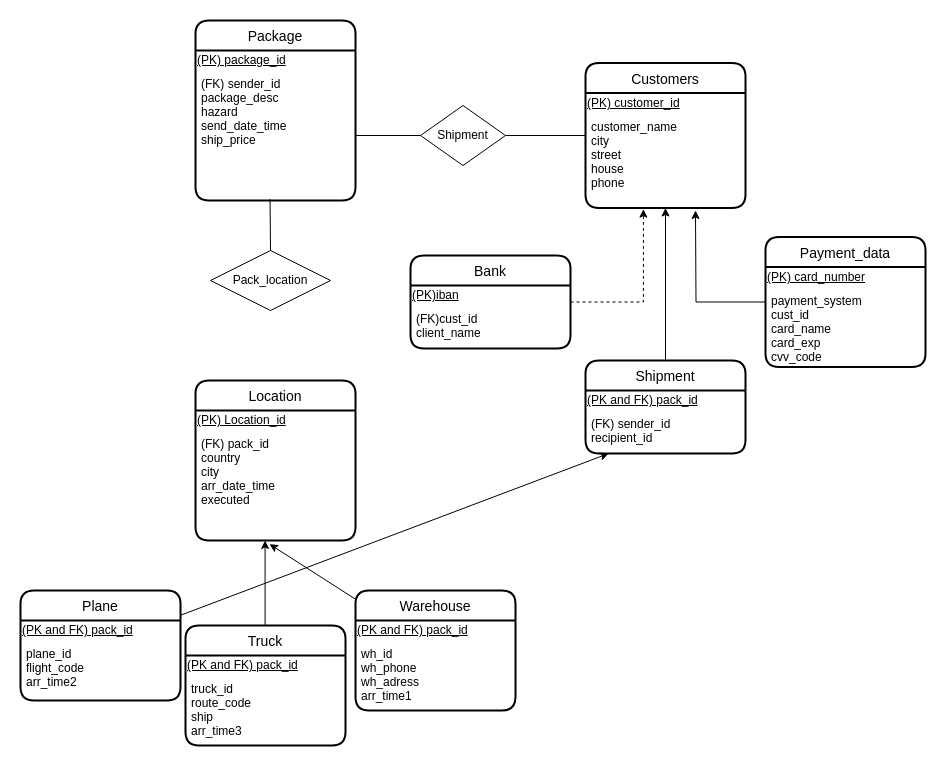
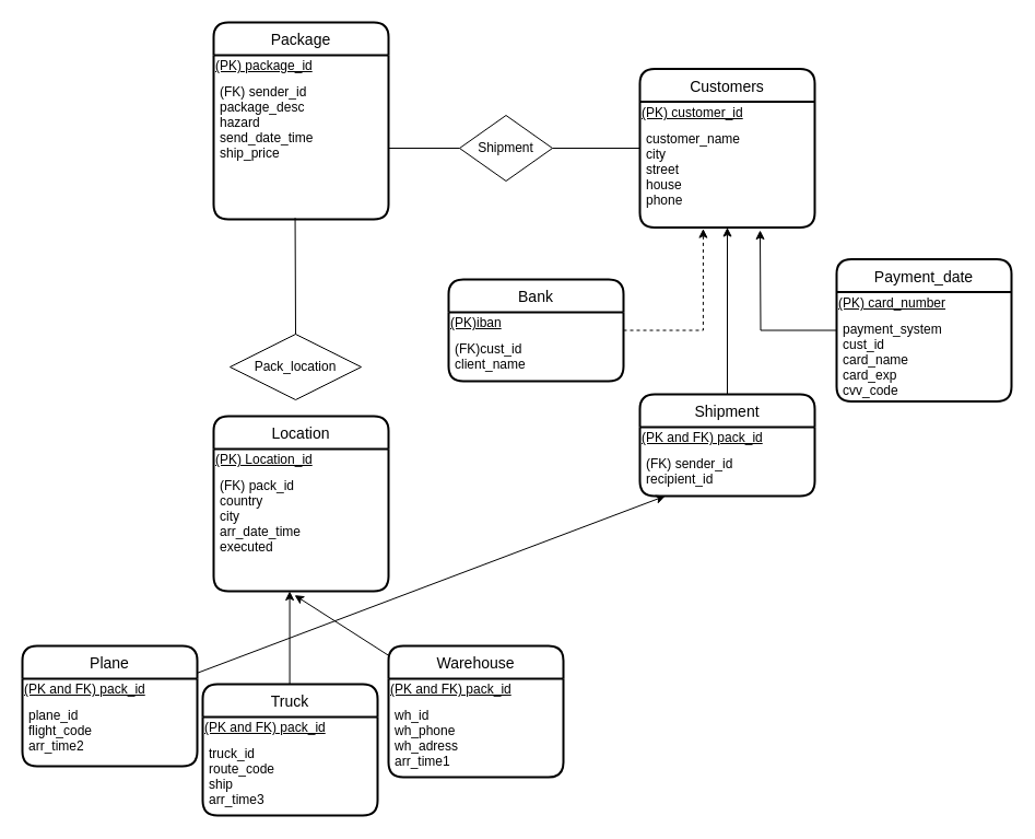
  <mxCell id="0" />
  <mxCell id="1" parent="0" />
  <mxCell id="2" value="Package" style="swimlane;childLayout=stackLayout;horizontal=1;startSize=30;horizontalStack=0;rounded=1;fontSize=14;fontStyle=0;strokeWidth=2;resizeParent=0;resizeLast=1;shadow=0;dashed=0;align=center;" parent="1" vertex="1"><mxGeometry x="195" y="20" width="160" height="180" as="geometry" /></mxCell>
  <mxCell id="3" value="&lt;div&gt;&lt;span&gt;&lt;u&gt;(PK) package_id&lt;/u&gt;&lt;/span&gt;&lt;/div&gt;" style="text;html=1;align=left;verticalAlign=middle;resizable=0;points=[];autosize=1;strokeColor=none;fillColor=none;fontFamily=Helvetica;" parent="2" vertex="1"><mxGeometry y="30" width="160" height="20" as="geometry" /></mxCell>
  <mxCell id="4" value="(FK) sender_id&#10;package_desc&#10;hazard&#10;send_date_time&#10;ship_price" style="align=left;strokeColor=none;fillColor=none;spacingLeft=4;fontSize=12;verticalAlign=top;resizable=0;rotatable=0;part=1;" parent="2" vertex="1"><mxGeometry y="50" width="160" height="130" as="geometry" /></mxCell>
  <mxCell id="5" value="Customers" style="swimlane;childLayout=stackLayout;horizontal=1;startSize=30;horizontalStack=0;rounded=1;fontSize=14;fontStyle=0;strokeWidth=2;resizeParent=0;resizeLast=1;shadow=0;dashed=0;align=center;" parent="1" vertex="1"><mxGeometry x="585" y="62.5" width="160" height="145" as="geometry" /></mxCell>
  <mxCell id="6" value="&lt;u&gt;(PK) customer_id&lt;/u&gt;" style="text;html=1;align=left;verticalAlign=middle;resizable=0;points=[];autosize=1;strokeColor=none;fillColor=none;fontFamily=Helvetica;" parent="5" vertex="1"><mxGeometry y="30" width="160" height="20" as="geometry" /></mxCell>
  <mxCell id="7" value="customer_name&#10;city&#10;street&#10;house&#10;phone&#10;" style="align=left;strokeColor=none;fillColor=none;spacingLeft=4;fontSize=12;verticalAlign=top;resizable=0;rotatable=0;part=1;fontStyle=0;fontFamily=Helvetica;" parent="5" vertex="1"><mxGeometry y="50" width="160" height="95" as="geometry" /></mxCell>
  <mxCell id="8" value="Shipment" style="shape=rhombus;perimeter=rhombusPerimeter;whiteSpace=wrap;html=1;align=center;" parent="1" vertex="1"><mxGeometry x="420" y="105" width="85" height="60" as="geometry" /></mxCell>
  <mxCell id="9" value="Location" style="swimlane;childLayout=stackLayout;horizontal=1;startSize=30;horizontalStack=0;rounded=1;fontSize=14;fontStyle=0;strokeWidth=2;resizeParent=0;resizeLast=1;shadow=0;dashed=0;align=center;" parent="1" vertex="1"><mxGeometry x="195" y="380" width="160" height="160" as="geometry" /></mxCell>
  <mxCell id="10" value="&lt;u&gt;(PK) Location_id&lt;/u&gt;" style="text;html=1;align=left;verticalAlign=middle;resizable=0;points=[];autosize=1;strokeColor=none;fillColor=none;fontFamily=Helvetica;" parent="9" vertex="1"><mxGeometry y="30" width="160" height="20" as="geometry" /></mxCell>
  <mxCell id="11" value="(FK) pack_id&#10;country&#10;city&#10;arr_date_time&#10;executed" style="align=left;strokeColor=none;fillColor=none;spacingLeft=4;fontSize=12;verticalAlign=top;resizable=0;rotatable=0;part=1;" parent="9" vertex="1"><mxGeometry y="50" width="160" height="110" as="geometry" /></mxCell>
  <mxCell id="12" style="edgeStyle=none;rounded=1;orthogonalLoop=1;jettySize=auto;html=1;entryX=0.463;entryY=1.033;entryDx=0;entryDy=0;entryPerimeter=0;fontFamily=Helvetica;" parent="1" source="13" target="11" edge="1"><mxGeometry relative="1" as="geometry" /></mxCell>
  <mxCell id="13" value="Warehouse" style="swimlane;childLayout=stackLayout;horizontal=1;startSize=30;horizontalStack=0;rounded=1;fontSize=14;fontStyle=0;strokeWidth=2;resizeParent=0;resizeLast=1;shadow=0;dashed=0;align=center;fontFamily=Helvetica;" parent="1" vertex="1"><mxGeometry x="355" y="590" width="160" height="120" as="geometry"><mxRectangle x="-40" y="775" width="100" height="30" as="alternateBounds" /></mxGeometry></mxCell>
  <mxCell id="14" value="&lt;u&gt;(PK and FK) pack_id&lt;/u&gt;" style="text;html=1;align=left;verticalAlign=middle;resizable=0;points=[];autosize=1;strokeColor=none;fillColor=none;fontFamily=Helvetica;" parent="13" vertex="1"><mxGeometry y="30" width="160" height="20" as="geometry" /></mxCell>
  <mxCell id="15" value="wh_id&#10;wh_phone&#10;wh_adress&#10;arr_time1" style="align=left;strokeColor=none;fillColor=none;spacingLeft=4;fontSize=12;verticalAlign=top;resizable=0;rotatable=0;part=1;fontFamily=Helvetica;" parent="13" vertex="1"><mxGeometry y="50" width="160" height="70" as="geometry" /></mxCell>
- <mxCell id="16" value="Pack_location" style="shape=rhombus;perimeter=rhombusPerimeter;whiteSpace=wrap;html=1;align=center;fontFamily=Helvetica;" parent="1" vertex="1"><mxGeometry x="210" y="250" width="120" height="60" as="geometry" /></mxCell>
+ <mxCell id="16" value="Pack_location" style="shape=rhombus;perimeter=rhombusPerimeter;whiteSpace=wrap;html=1;align=center;fontFamily=Helvetica;" parent="1" vertex="1"><mxGeometry x="210" y="305" width="120" height="60" as="geometry" /></mxCell>
  <mxCell id="17" value="" style="endArrow=none;html=1;rounded=0;fontFamily=Helvetica;entryX=0.5;entryY=0;entryDx=0;entryDy=0;exitX=0.466;exitY=0.99;exitDx=0;exitDy=0;exitPerimeter=0;" parent="1" source="4" target="16" edge="1"><mxGeometry relative="1" as="geometry"><mxPoint x="160" y="215" as="sourcePoint" /><mxPoint x="320" y="215" as="targetPoint" /></mxGeometry></mxCell>
  <mxCell id="18" style="edgeStyle=none;rounded=1;orthogonalLoop=1;jettySize=auto;html=1;exitX=0.5;exitY=0;exitDx=0;exitDy=0;fontFamily=Helvetica;" parent="1" edge="1"><mxGeometry relative="1" as="geometry"><mxPoint x="264.58" y="540" as="targetPoint" /><mxPoint x="264.58" y="625" as="sourcePoint" /></mxGeometry></mxCell>
  <mxCell id="19" style="edgeStyle=none;rounded=1;orthogonalLoop=1;jettySize=auto;html=1;fontFamily=Helvetica;" parent="1" source="20" target="26" edge="1"><mxGeometry relative="1" as="geometry" /></mxCell>
  <mxCell id="20" value="Plane" style="swimlane;childLayout=stackLayout;horizontal=1;startSize=30;horizontalStack=0;rounded=1;fontSize=14;fontStyle=0;strokeWidth=2;resizeParent=0;resizeLast=1;shadow=0;dashed=0;align=center;fontFamily=Helvetica;" parent="1" vertex="1"><mxGeometry x="20" y="590" width="160" height="110" as="geometry" /></mxCell>
  <mxCell id="21" value="&lt;u&gt;(PK and FK) pack_id&lt;/u&gt;" style="text;html=1;align=left;verticalAlign=middle;resizable=0;points=[];autosize=1;strokeColor=none;fillColor=none;fontFamily=Helvetica;" parent="20" vertex="1"><mxGeometry y="30" width="160" height="20" as="geometry" /></mxCell>
  <mxCell id="22" value="plane_id&#10;flight_code&#10;arr_time2" style="align=left;strokeColor=none;fillColor=none;spacingLeft=4;fontSize=12;verticalAlign=top;resizable=0;rotatable=0;part=1;fontFamily=Helvetica;" parent="20" vertex="1"><mxGeometry y="50" width="160" height="60" as="geometry" /></mxCell>
  <mxCell id="23" style="edgeStyle=orthogonalEdgeStyle;rounded=0;orthogonalLoop=1;jettySize=auto;html=1;entryX=0.5;entryY=1;entryDx=0;entryDy=0;" edge="1" parent="1" source="24" target="7"><mxGeometry relative="1" as="geometry" /></mxCell>
  <mxCell id="24" value="Shipment" style="swimlane;childLayout=stackLayout;horizontal=1;startSize=30;horizontalStack=0;rounded=1;fontSize=14;fontStyle=0;strokeWidth=2;resizeParent=0;resizeLast=1;shadow=0;dashed=0;align=center;" vertex="1" parent="1"><mxGeometry x="585" y="360" width="160" height="93" as="geometry" /></mxCell>
  <mxCell id="25" value="&lt;div&gt;&lt;span&gt;&lt;u&gt;(PK and FK) pack_id&lt;/u&gt;&lt;/span&gt;&lt;/div&gt;" style="text;html=1;align=left;verticalAlign=middle;resizable=0;points=[];autosize=1;strokeColor=none;fillColor=none;fontFamily=Helvetica;" vertex="1" parent="24"><mxGeometry y="30" width="160" height="20" as="geometry" /></mxCell>
  <mxCell id="26" value="(FK) sender_id&#10;recipient_id" style="align=left;strokeColor=none;fillColor=none;spacingLeft=4;fontSize=12;verticalAlign=top;resizable=0;rotatable=0;part=1;" vertex="1" parent="24"><mxGeometry y="50" width="160" height="43" as="geometry" /></mxCell>
  <mxCell id="27" style="edgeStyle=orthogonalEdgeStyle;rounded=0;orthogonalLoop=1;jettySize=auto;html=1;" edge="1" parent="1" source="28"><mxGeometry relative="1" as="geometry"><mxPoint x="695" y="210" as="targetPoint" /></mxGeometry></mxCell>
- <mxCell id="28" value="Payment_data" style="swimlane;childLayout=stackLayout;horizontal=1;startSize=30;horizontalStack=0;rounded=1;fontSize=14;fontStyle=0;strokeWidth=2;resizeParent=0;resizeLast=1;shadow=0;dashed=0;align=center;" vertex="1" parent="1"><mxGeometry x="765" y="236.5" width="160" height="130" as="geometry" /></mxCell>
+ <mxCell id="28" value="Payment_date" style="swimlane;childLayout=stackLayout;horizontal=1;startSize=30;horizontalStack=0;rounded=1;fontSize=14;fontStyle=0;strokeWidth=2;resizeParent=0;resizeLast=1;shadow=0;dashed=0;align=center;" vertex="1" parent="1"><mxGeometry x="765" y="236.5" width="160" height="130" as="geometry" /></mxCell>
  <mxCell id="29" value="&lt;div&gt;&lt;span&gt;&lt;u&gt;(PK) card_number&lt;/u&gt;&lt;/span&gt;&lt;/div&gt;" style="text;html=1;align=left;verticalAlign=middle;resizable=0;points=[];autosize=1;strokeColor=none;fillColor=none;fontFamily=Helvetica;" vertex="1" parent="28"><mxGeometry y="30" width="160" height="20" as="geometry" /></mxCell>
  <mxCell id="30" value="payment_system&#10;cust_id&#10;card_name&#10;card_exp&#10;cvv_code" style="align=left;strokeColor=none;fillColor=none;spacingLeft=4;fontSize=12;verticalAlign=top;resizable=0;rotatable=0;part=1;" vertex="1" parent="28"><mxGeometry y="50" width="160" height="80" as="geometry" /></mxCell>
  <mxCell id="31" style="edgeStyle=orthogonalEdgeStyle;rounded=0;orthogonalLoop=1;jettySize=auto;html=1;entryX=0.362;entryY=1.012;entryDx=0;entryDy=0;entryPerimeter=0;dashed=1;" edge="1" parent="1" source="32" target="7"><mxGeometry relative="1" as="geometry" /></mxCell>
  <mxCell id="32" value="Bank" style="swimlane;childLayout=stackLayout;horizontal=1;startSize=30;horizontalStack=0;rounded=1;fontSize=14;fontStyle=0;strokeWidth=2;resizeParent=0;resizeLast=1;shadow=0;dashed=0;align=center;" vertex="1" parent="1"><mxGeometry x="410" y="255" width="160" height="93" as="geometry" /></mxCell>
  <mxCell id="33" value="&lt;u&gt;(PK)iban&lt;/u&gt;" style="text;html=1;align=left;verticalAlign=middle;resizable=0;points=[];autosize=1;strokeColor=none;fillColor=none;fontFamily=Helvetica;" vertex="1" parent="32"><mxGeometry y="30" width="160" height="20" as="geometry" /></mxCell>
  <mxCell id="34" value="(FK)cust_id&#10;client_name" style="align=left;strokeColor=none;fillColor=none;spacingLeft=4;fontSize=12;verticalAlign=top;resizable=0;rotatable=0;part=1;" vertex="1" parent="32"><mxGeometry y="50" width="160" height="43" as="geometry" /></mxCell>
  <mxCell id="35" value="Truck" style="swimlane;childLayout=stackLayout;horizontal=1;startSize=30;horizontalStack=0;rounded=1;fontSize=14;fontStyle=0;strokeWidth=2;resizeParent=0;resizeLast=1;shadow=0;dashed=0;align=center;fontFamily=Helvetica;" vertex="1" parent="1"><mxGeometry x="185" y="625" width="160" height="120" as="geometry" /></mxCell>
  <mxCell id="36" value="&lt;u&gt;(PK and FK) pack_id&lt;/u&gt;" style="text;html=1;align=left;verticalAlign=middle;resizable=0;points=[];autosize=1;strokeColor=none;fillColor=none;fontFamily=Helvetica;" vertex="1" parent="35"><mxGeometry y="30" width="160" height="20" as="geometry" /></mxCell>
  <mxCell id="37" value="truck_id&#10;route_code&#10;ship&#10;arr_time3" style="align=left;strokeColor=none;fillColor=none;spacingLeft=4;fontSize=12;verticalAlign=top;resizable=0;rotatable=0;part=1;fontFamily=Helvetica;" vertex="1" parent="35"><mxGeometry y="50" width="160" height="70" as="geometry" /></mxCell>
  <mxCell id="38" value="" style="endArrow=none;html=1;rounded=0;entryX=0;entryY=0.5;entryDx=0;entryDy=0;exitX=1;exitY=0.5;exitDx=0;exitDy=0;" edge="1" parent="1" source="8" target="5"><mxGeometry width="50" height="50" relative="1" as="geometry"><mxPoint x="500" y="185" as="sourcePoint" /><mxPoint x="550" y="135" as="targetPoint" /></mxGeometry></mxCell>
  <mxCell id="39" value="" style="endArrow=none;html=1;rounded=0;" edge="1" parent="1" source="4"><mxGeometry width="50" height="50" relative="1" as="geometry"><mxPoint x="370" y="185" as="sourcePoint" /><mxPoint x="420" y="135" as="targetPoint" /></mxGeometry></mxCell>
